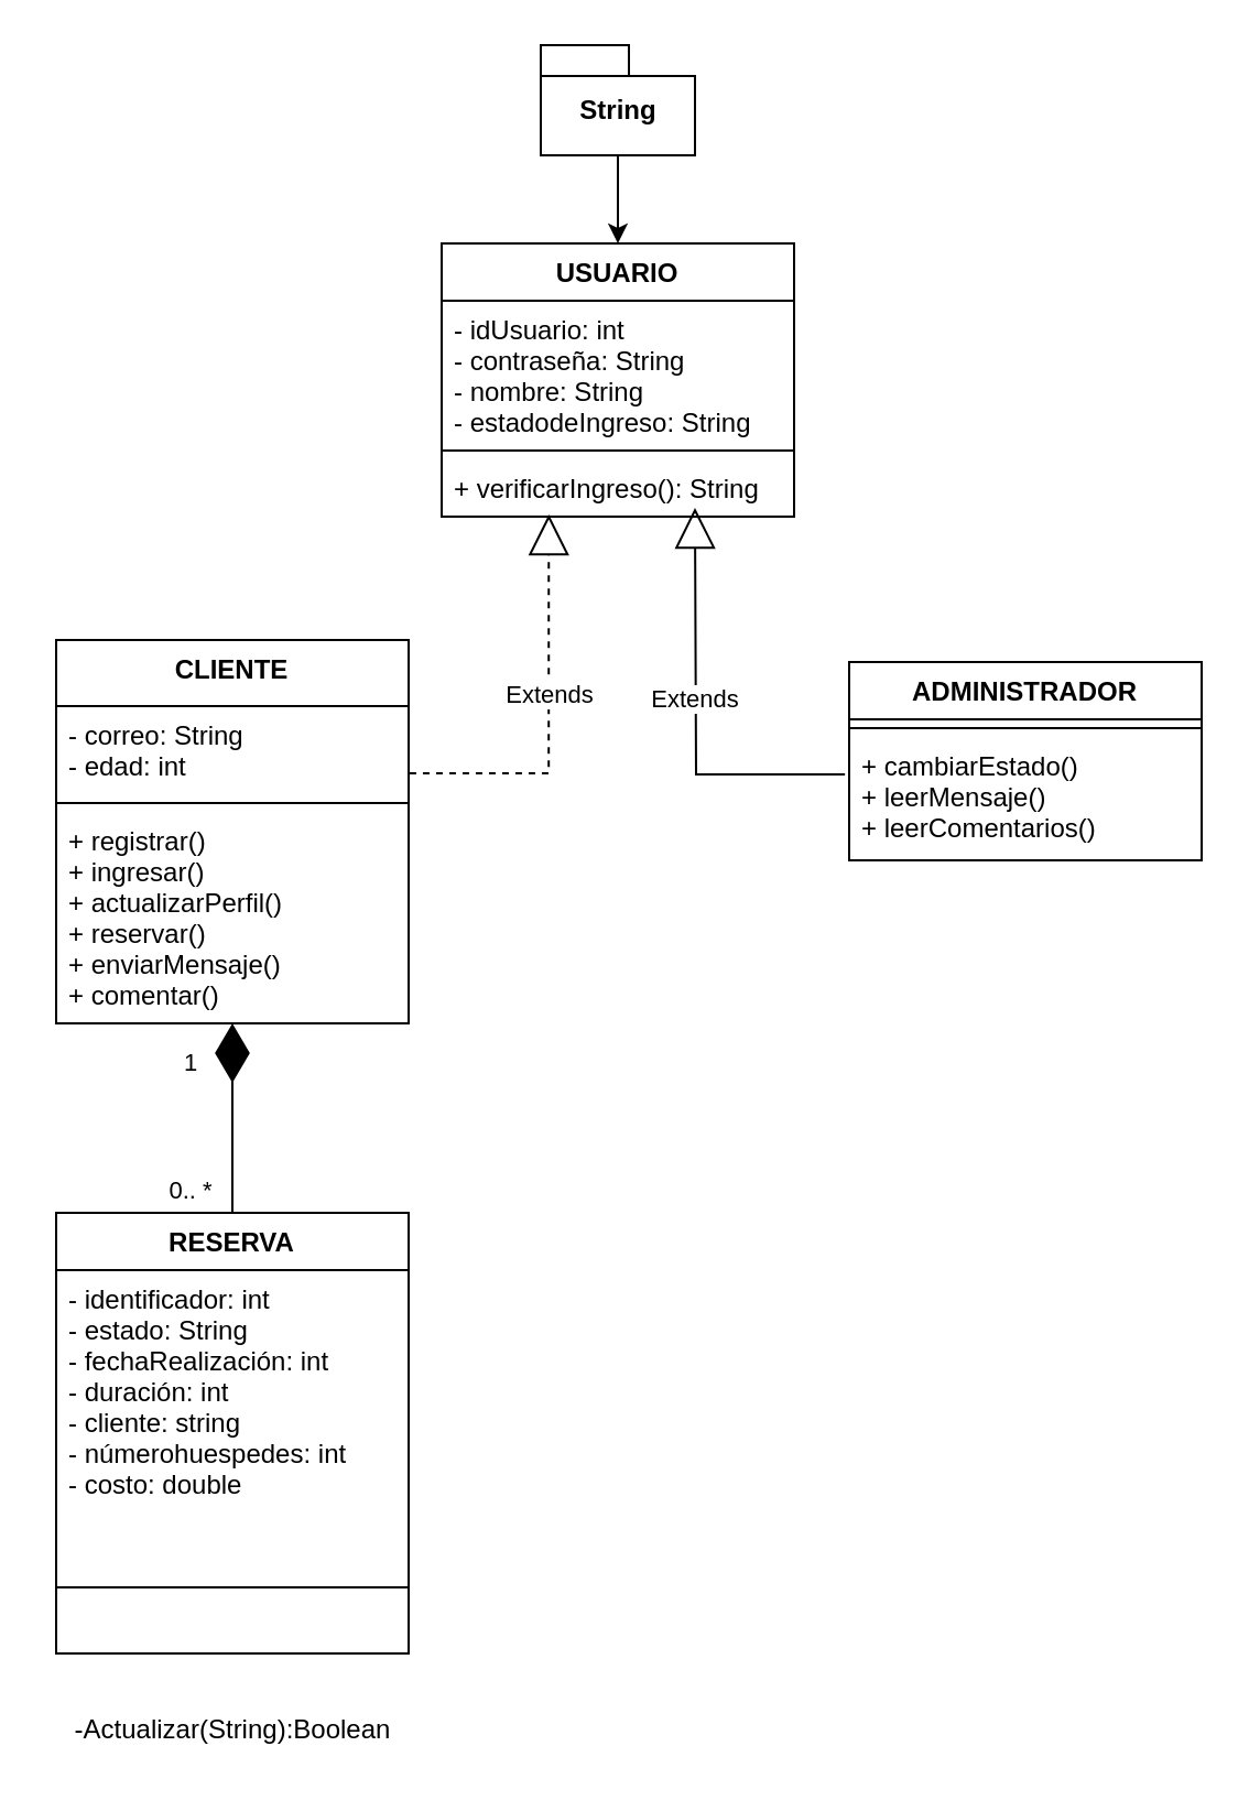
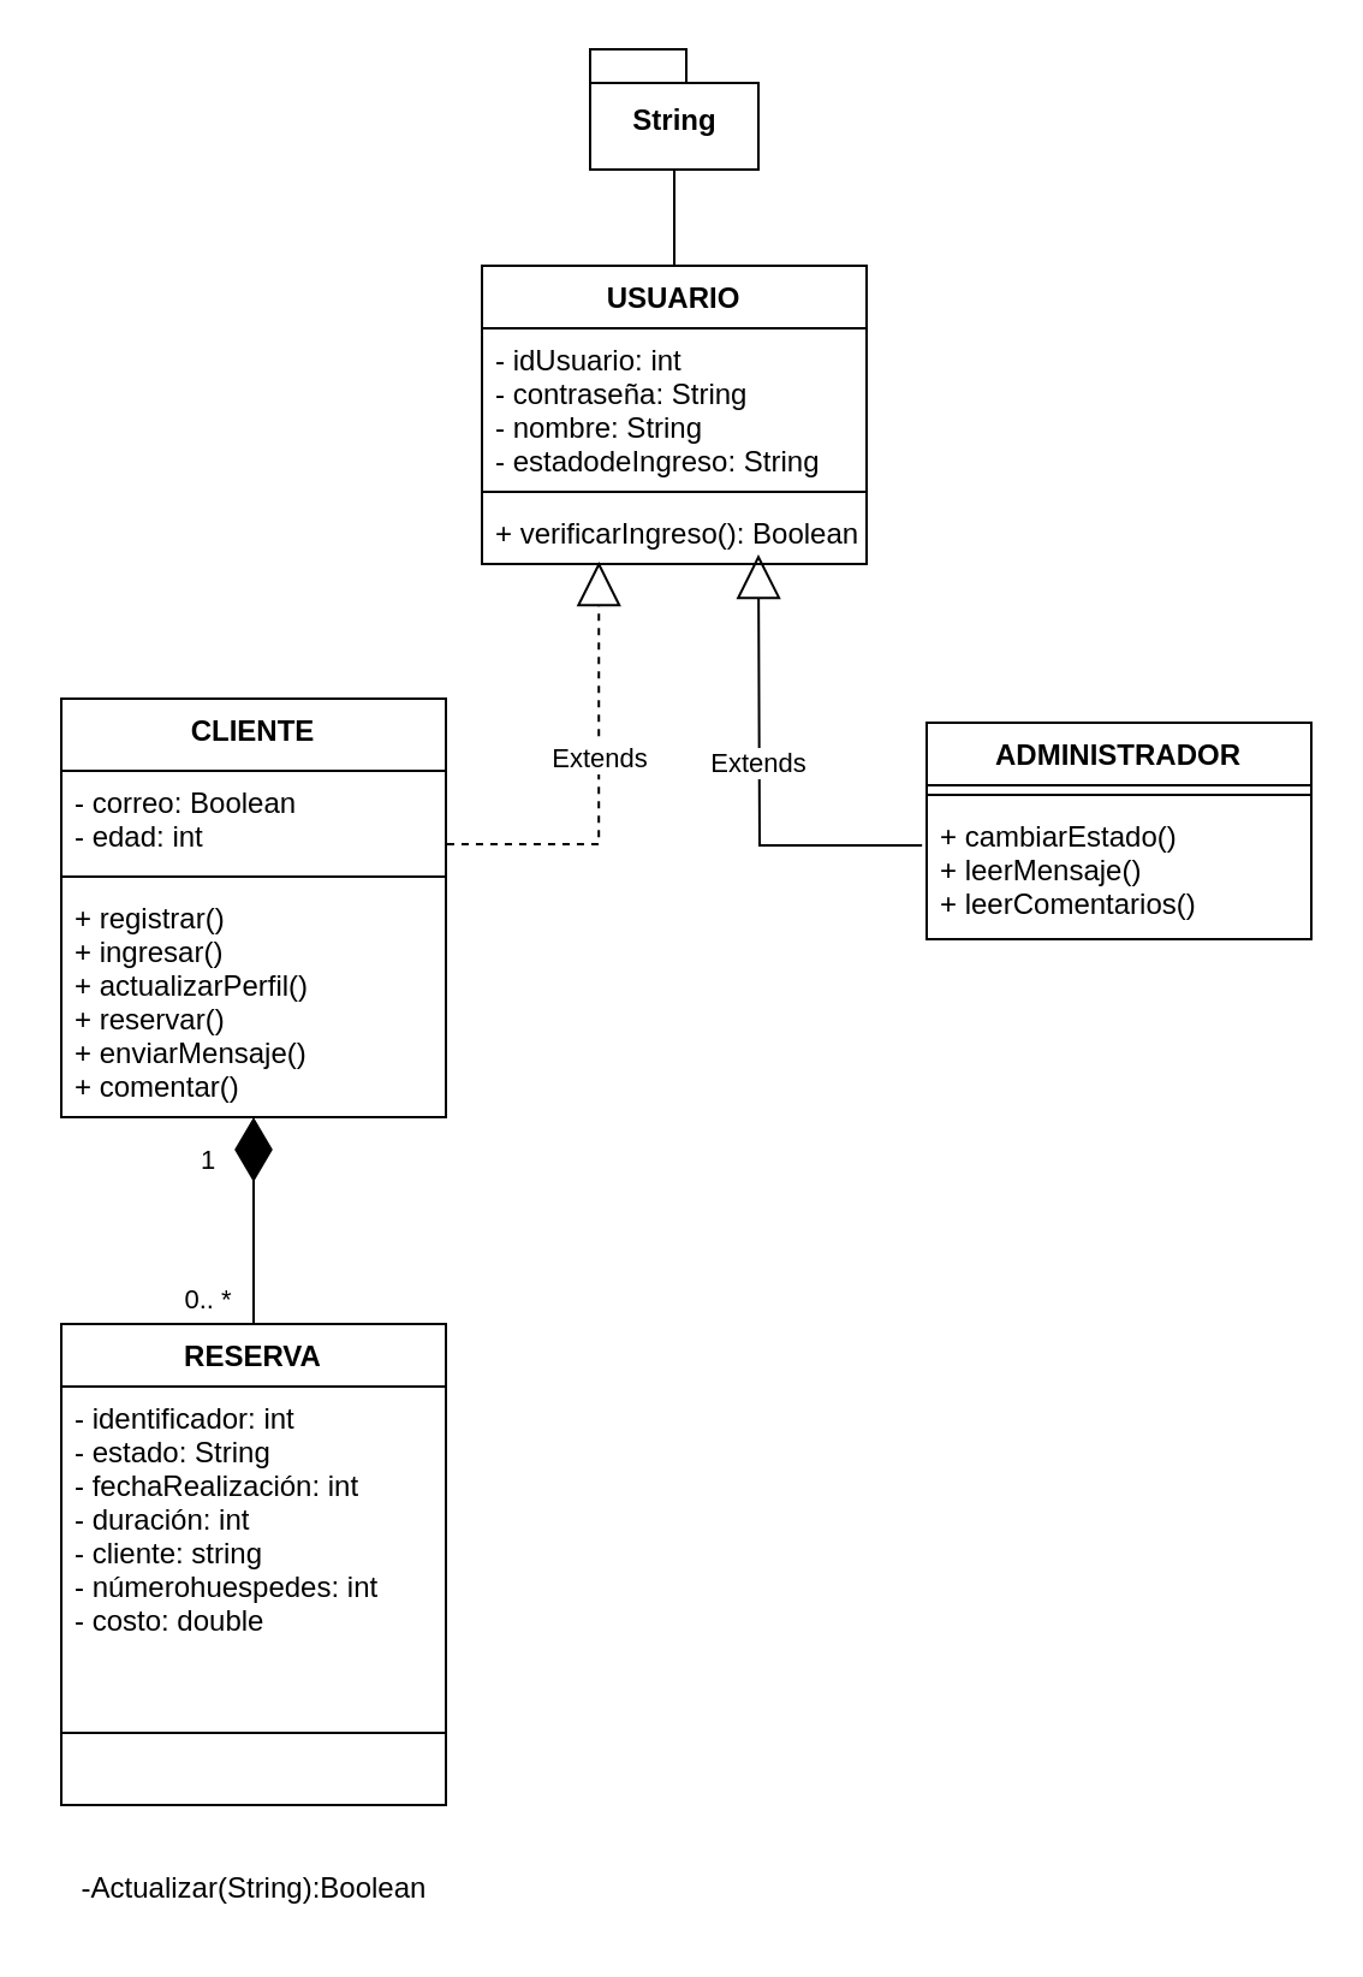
  <mxCell id="0" />
  <mxCell id="1" parent="0" />
- <mxCell id="2" style="edgeStyle=orthogonalEdgeStyle;rounded=0;orthogonalLoop=1;jettySize=auto;html=1;entryX=0.5;entryY=0;entryDx=0;entryDy=0;" edge="1" parent="1" source="3" target="4"><mxGeometry relative="1" as="geometry" /></mxCell>
+ <mxCell id="2" style="edgeStyle=orthogonalEdgeStyle;rounded=0;orthogonalLoop=1;jettySize=auto;html=1;entryX=0.5;entryY=0;entryDx=0;entryDy=0;endArrow=none;" edge="1" parent="1" source="3" target="4"><mxGeometry relative="1" as="geometry" /></mxCell>
  <mxCell id="3" value="String" style="shape=folder;fontStyle=1;spacingTop=10;tabWidth=40;tabHeight=14;tabPosition=left;html=1;" vertex="1" parent="1"><mxGeometry x="245" y="20" width="70" height="50" as="geometry" /></mxCell>
  <mxCell id="4" value="USUARIO" style="swimlane;fontStyle=1;align=center;verticalAlign=top;childLayout=stackLayout;horizontal=1;startSize=26;horizontalStack=0;resizeParent=1;resizeParentMax=0;resizeLast=0;collapsible=1;marginBottom=0;" vertex="1" parent="1"><mxGeometry x="200" y="110" width="160" height="124" as="geometry" /></mxCell>
  <mxCell id="5" value="- idUsuario: int&#10;- contraseña: String&#10;- nombre: String&#10;- estadodeIngreso: String" style="text;strokeColor=none;fillColor=none;align=left;verticalAlign=top;spacingLeft=4;spacingRight=4;overflow=hidden;rotatable=0;points=[[0,0.5],[1,0.5]];portConstraint=eastwest;" vertex="1" parent="4"><mxGeometry y="26" width="160" height="64" as="geometry" /></mxCell>
  <mxCell id="6" value="" style="line;strokeWidth=1;fillColor=none;align=left;verticalAlign=middle;spacingTop=-1;spacingLeft=3;spacingRight=3;rotatable=0;labelPosition=right;points=[];portConstraint=eastwest;strokeColor=inherit;" vertex="1" parent="4"><mxGeometry y="90" width="160" height="8" as="geometry" /></mxCell>
- <mxCell id="7" value="+ verificarIngreso(): String" style="text;strokeColor=none;fillColor=none;align=left;verticalAlign=top;spacingLeft=4;spacingRight=4;overflow=hidden;rotatable=0;points=[[0,0.5],[1,0.5]];portConstraint=eastwest;" vertex="1" parent="4"><mxGeometry y="98" width="160" height="26" as="geometry" /></mxCell>
+ <mxCell id="7" value="+ verificarIngreso(): Boolean" style="text;strokeColor=none;fillColor=none;align=left;verticalAlign=top;spacingLeft=4;spacingRight=4;overflow=hidden;rotatable=0;points=[[0,0.5],[1,0.5]];portConstraint=eastwest;" vertex="1" parent="4"><mxGeometry y="98" width="160" height="26" as="geometry" /></mxCell>
  <mxCell id="8" value="CLIENTE" style="swimlane;fontStyle=1;align=center;verticalAlign=top;childLayout=stackLayout;horizontal=1;startSize=30;horizontalStack=0;resizeParent=1;resizeParentMax=0;resizeLast=0;collapsible=1;marginBottom=0;" vertex="1" parent="1"><mxGeometry x="25" y="290" width="160" height="174" as="geometry"><mxRectangle x="140" y="310" width="90" height="30" as="alternateBounds" /></mxGeometry></mxCell>
- <mxCell id="9" value="- correo: String&#10;- edad: int" style="text;strokeColor=none;fillColor=none;align=left;verticalAlign=top;spacingLeft=4;spacingRight=4;overflow=hidden;rotatable=0;points=[[0,0.5],[1,0.5]];portConstraint=eastwest;" vertex="1" parent="8"><mxGeometry y="30" width="160" height="40" as="geometry" /></mxCell>
+ <mxCell id="9" value="- correo: Boolean&#10;- edad: int" style="text;strokeColor=none;fillColor=none;align=left;verticalAlign=top;spacingLeft=4;spacingRight=4;overflow=hidden;rotatable=0;points=[[0,0.5],[1,0.5]];portConstraint=eastwest;" vertex="1" parent="8"><mxGeometry y="30" width="160" height="40" as="geometry" /></mxCell>
  <mxCell id="10" value="" style="line;strokeWidth=1;fillColor=none;align=left;verticalAlign=middle;spacingTop=-1;spacingLeft=3;spacingRight=3;rotatable=0;labelPosition=right;points=[];portConstraint=eastwest;strokeColor=inherit;" vertex="1" parent="8"><mxGeometry y="70" width="160" height="8" as="geometry" /></mxCell>
  <mxCell id="11" value="+ registrar()&#10;+ ingresar()&#10;+ actualizarPerfil()&#10;+ reservar()&#10;+ enviarMensaje()&#10;+ comentar()" style="text;strokeColor=none;fillColor=none;align=left;verticalAlign=top;spacingLeft=4;spacingRight=4;overflow=hidden;rotatable=0;points=[[0,0.5],[1,0.5]];portConstraint=eastwest;" vertex="1" parent="8"><mxGeometry y="78" width="160" height="96" as="geometry" /></mxCell>
  <mxCell id="12" value="ADMINISTRADOR" style="swimlane;fontStyle=1;align=center;verticalAlign=top;childLayout=stackLayout;horizontal=1;startSize=26;horizontalStack=0;resizeParent=1;resizeParentMax=0;resizeLast=0;collapsible=1;marginBottom=0;" vertex="1" parent="1"><mxGeometry x="385" y="300" width="160" height="90" as="geometry" /></mxCell>
  <mxCell id="13" value="" style="line;strokeWidth=1;fillColor=none;align=left;verticalAlign=middle;spacingTop=-1;spacingLeft=3;spacingRight=3;rotatable=0;labelPosition=right;points=[];portConstraint=eastwest;strokeColor=inherit;" vertex="1" parent="12"><mxGeometry y="26" width="160" height="8" as="geometry" /></mxCell>
  <mxCell id="14" value="+ cambiarEstado()&#10;+ leerMensaje()&#10;+ leerComentarios()" style="text;strokeColor=none;fillColor=none;align=left;verticalAlign=top;spacingLeft=4;spacingRight=4;overflow=hidden;rotatable=0;points=[[0,0.5],[1,0.5]];portConstraint=eastwest;" vertex="1" parent="12"><mxGeometry y="34" width="160" height="56" as="geometry" /></mxCell>
  <mxCell id="15" value="Extends" style="endArrow=block;endSize=16;endFill=0;html=1;rounded=0;exitX=1.003;exitY=0.762;exitDx=0;exitDy=0;entryX=0.304;entryY=0.962;entryDx=0;entryDy=0;edgeStyle=orthogonalEdgeStyle;entryPerimeter=0;exitPerimeter=0;dashed=1;" edge="1" parent="1" source="9" target="7"><mxGeometry x="0.094" width="160" relative="1" as="geometry"><mxPoint x="225" y="410" as="sourcePoint" /><mxPoint x="385" y="410" as="targetPoint" /><mxPoint as="offset" /></mxGeometry></mxCell>
  <mxCell id="16" value="Extends" style="endArrow=block;endSize=16;endFill=0;html=1;rounded=0;exitX=-0.012;exitY=0.304;exitDx=0;exitDy=0;edgeStyle=orthogonalEdgeStyle;exitPerimeter=0;" edge="1" parent="1" source="14"><mxGeometry x="0.086" width="160" relative="1" as="geometry"><mxPoint x="385.48" y="339.008" as="sourcePoint" /><mxPoint x="315" y="230" as="targetPoint" /><mxPoint as="offset" /></mxGeometry></mxCell>
  <mxCell id="17" value="RESERVA" style="swimlane;fontStyle=1;align=center;verticalAlign=top;childLayout=stackLayout;horizontal=1;startSize=26;horizontalStack=0;resizeParent=1;resizeParentMax=0;resizeLast=0;collapsible=1;marginBottom=0;" vertex="1" parent="1"><mxGeometry x="25" y="550" width="160" height="200" as="geometry" /></mxCell>
  <mxCell id="18" value="- identificador: int&#10;- estado: String&#10;- fechaRealización: int&#10;- duración: int&#10;- cliente: string&#10;- númerohuespedes: int&#10;- costo: double" style="text;strokeColor=none;fillColor=none;align=left;verticalAlign=top;spacingLeft=4;spacingRight=4;overflow=hidden;rotatable=0;points=[[0,0.5],[1,0.5]];portConstraint=eastwest;" vertex="1" parent="17"><mxGeometry y="26" width="160" height="114" as="geometry" /></mxCell>
  <mxCell id="19" value="" style="line;strokeWidth=1;fillColor=none;align=left;verticalAlign=middle;spacingTop=-1;spacingLeft=3;spacingRight=3;rotatable=0;labelPosition=right;points=[];portConstraint=eastwest;strokeColor=inherit;" vertex="1" parent="17"><mxGeometry y="140" width="160" height="60" as="geometry" /></mxCell>
  <mxCell id="20" value="" style="endArrow=diamondThin;endFill=1;endSize=24;html=1;rounded=0;exitX=0.5;exitY=0;exitDx=0;exitDy=0;" edge="1" parent="1" source="17" target="11"><mxGeometry width="160" relative="1" as="geometry"><mxPoint x="235" y="490" as="sourcePoint" /><mxPoint x="395" y="490" as="targetPoint" /></mxGeometry></mxCell>
  <mxCell id="21" value="0.. *" style="edgeLabel;html=1;align=center;verticalAlign=middle;resizable=0;points=[];" vertex="1" connectable="0" parent="20"><mxGeometry x="0.384" y="3" relative="1" as="geometry"><mxPoint x="-17" y="49" as="offset" /></mxGeometry></mxCell>
  <mxCell id="22" value="1" style="edgeLabel;html=1;align=center;verticalAlign=middle;resizable=0;points=[];" vertex="1" connectable="0" parent="20"><mxGeometry x="0.608" relative="1" as="geometry"><mxPoint x="-20" as="offset" /></mxGeometry></mxCell>
  <mxCell id="23" value="-Actualizar(String):Boolean" style="text;html=1;align=center;verticalAlign=middle;resizable=0;points=[];autosize=1;strokeColor=none;fillColor=none;" vertex="1" parent="1"><mxGeometry x="20" y="770" width="170" height="30" as="geometry" /></mxCell>
